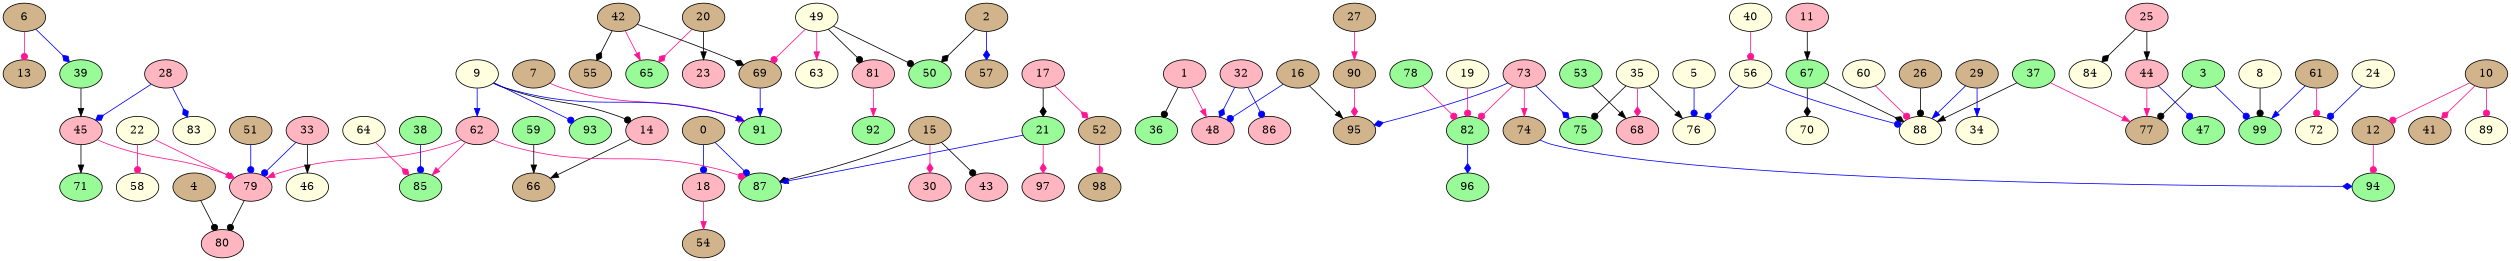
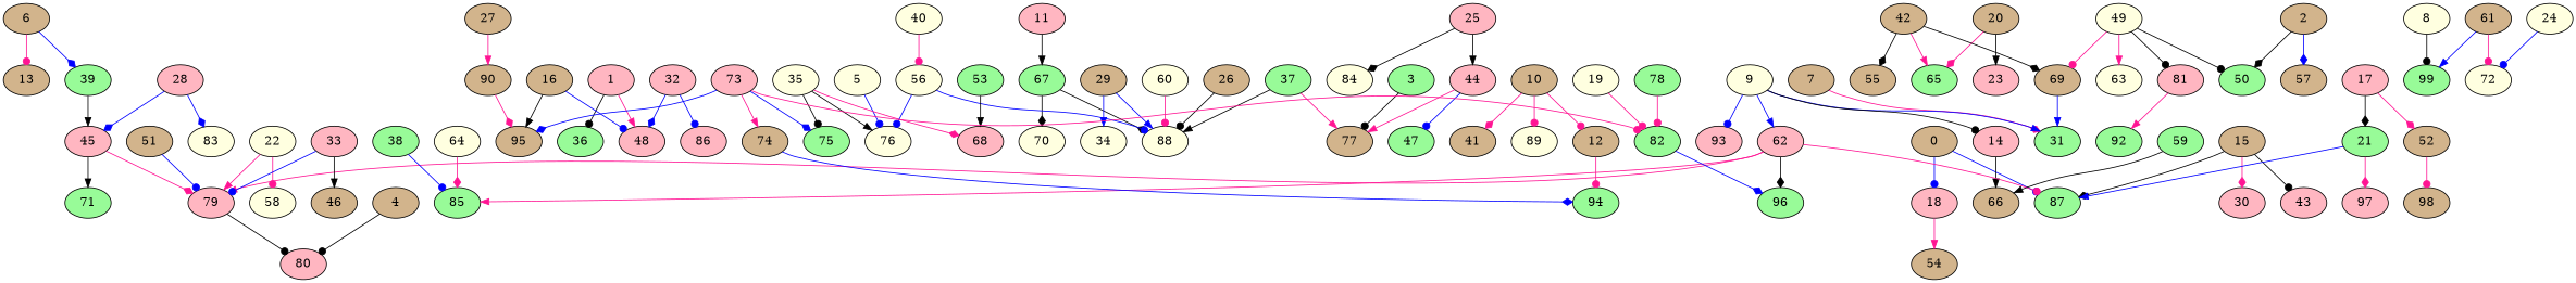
  digraph {
    node [fillcolor=tan style=filled]
    edge [arrowhead=dot color=deeppink weight=1]
    18 [fillcolor=lightpink]
    0
    87 [fillcolor=palegreen]
    54
    1 [fillcolor=lightpink]
    36 [fillcolor=palegreen]
    48 [fillcolor=lightpink]
    50 [fillcolor=palegreen]
    2
    57
    3 [fillcolor=palegreen]
    77
    99 [fillcolor=palegreen]
    80 [fillcolor=lightpink]
    4
    5 [fillcolor=lightyellow]
    76 [fillcolor=lightyellow]
    6
    13
    39 [fillcolor=palegreen]
    45 [fillcolor=lightpink]
-   91 [fillcolor=palegreen]
+   91 [fillcolor=palegreen label=31]
    7
    8 [fillcolor=lightyellow]
    9 [fillcolor=lightyellow]
    14 [fillcolor=lightpink]
    62 [fillcolor=lightpink]
-   93 [fillcolor=palegreen]
+   93 [fillcolor=lightpink]
    66
    79 [fillcolor=lightpink]
    85 [fillcolor=palegreen]
    96 [fillcolor=palegreen]
    10
    12
    41
    89 [fillcolor=lightyellow]
    94 [fillcolor=palegreen]
    11 [fillcolor=lightpink]
    67 [fillcolor=palegreen]
    88 [fillcolor=lightyellow]
    70 [fillcolor=lightyellow]
    15
    30 [fillcolor=lightpink]
    43 [fillcolor=lightpink]
    16
    95
    17 [fillcolor=lightpink]
    21 [fillcolor=palegreen]
    52
    97 [fillcolor=lightpink]
    98
    19 [fillcolor=lightyellow]
    82 [fillcolor=palegreen]
    23 [fillcolor=lightpink]
    20
    65 [fillcolor=palegreen]
    22 [fillcolor=lightyellow]
    58 [fillcolor=lightyellow]
    24 [fillcolor=lightyellow]
    72 [fillcolor=lightyellow]
    25 [fillcolor=lightpink]
    44 [fillcolor=lightpink]
    84 [fillcolor=lightyellow]
    47 [fillcolor=palegreen]
    26
    27
    90
    28 [fillcolor=lightpink]
    83 [fillcolor=lightyellow]
    71 [fillcolor=palegreen]
    29
    34 [fillcolor=lightyellow]
    32 [fillcolor=lightpink]
    86 [fillcolor=lightpink]
    33 [fillcolor=lightpink]
-   46 [fillcolor=lightyellow]
+   46
    35 [fillcolor=lightyellow]
    68 [fillcolor=lightpink]
    75 [fillcolor=palegreen]
    37 [fillcolor=palegreen]
    38 [fillcolor=palegreen]
    40 [fillcolor=lightyellow]
    56 [fillcolor=lightyellow]
    42
    55
    69
    49 [fillcolor=lightyellow]
    63 [fillcolor=lightyellow]
    81 [fillcolor=lightpink]
    92 [fillcolor=palegreen]
    51
    53 [fillcolor=palegreen]
    59 [fillcolor=palegreen]
    60 [fillcolor=lightyellow]
    61
    64 [fillcolor=lightyellow]
    73 [fillcolor=lightpink]
    74
    78 [fillcolor=palegreen]
    18 -> 54 [arrowhead=normal weight=6]
    0 -> 18 [color=blue weight=5]
    0 -> 87 [color=blue weight=3]
    1 -> 36 [color=black]
    1 -> 48 [arrowhead=normal]
    2 -> 50 [arrowhead=diamond color=black]
    2 -> 57 [arrowhead=diamond color=blue weight=5]
    3 -> 77 [color=black weight=4]
-   3 -> 99 [color=blue weight=2]
    4 -> 80 [color=black weight=4]
    5 -> 76 [color=blue weight=2]
    6 -> 13 [weight=4]
    6 -> 39 [arrowhead=diamond color=blue weight=2]
    39 -> 45 [arrowhead=normal color=black weight=4]
    45 -> 79 [arrowhead=diamond]
    45 -> 71 [arrowhead=normal color=black weight=2]
    7 -> 91 [arrowhead=diamond]
    8 -> 99 [color=black weight=6]
    9 -> 91 [arrowhead=normal color=blue]
    9 -> 14 [color=black]
    9 -> 62 [arrowhead=normal color=blue weight=3]
    9 -> 93 [color=blue weight=2]
    14 -> 66 [arrowhead=normal color=black]
    62 -> 87
    62 -> 79 [arrowhead=normal]
    62 -> 85 [arrowhead=normal weight=4]
+   62 -> 96 [arrowhead=diamond color=black weight=4]
    79 -> 80 [color=black weight=4]
    10 -> 12 [weight=3]
    10 -> 41 [arrowhead=diamond weight=6]
    10 -> 89 [weight=10]
    12 -> 94 [weight=4]
    11 -> 67 [arrowhead=normal color=black weight=2]
    67 -> 88 [arrowhead=diamond color=black]
    67 -> 70 [arrowhead=diamond color=black weight=7]
    15 -> 87 [arrowhead=diamond color=black]
    15 -> 30 [arrowhead=diamond weight=5]
    15 -> 43 [color=black weight=4]
    16 -> 48 [color=blue]
    16 -> 95 [arrowhead=normal color=black]
    17 -> 21 [arrowhead=diamond color=black weight=4]
    17 -> 52 [arrowhead=diamond]
    21 -> 87 [arrowhead=normal color=blue]
    21 -> 97 [arrowhead=diamond weight=5]
    52 -> 98 [weight=4]
    19 -> 82 [weight=2]
    82 -> 96 [arrowhead=diamond color=blue weight=2]
    20 -> 23 [arrowhead=normal color=black weight=2]
    20 -> 65 [arrowhead=diamond]
    22 -> 79 [arrowhead=normal]
    22 -> 58 [weight=2]
    24 -> 72 [color=blue]
    25 -> 44 [arrowhead=normal color=black weight=2]
    25 -> 84 [arrowhead=diamond color=black]
    44 -> 77 [arrowhead=normal weight=2]
    44 -> 47 [color=blue]
    26 -> 88 [color=black weight=5]
    27 -> 90 [arrowhead=normal weight=2]
    90 -> 95 [arrowhead=diamond]
    28 -> 45 [arrowhead=diamond color=blue]
    28 -> 83 [arrowhead=diamond color=blue]
    29 -> 88 [arrowhead=normal color=blue weight=2]
    29 -> 34 [arrowhead=normal color=blue]
    32 -> 48 [arrowhead=diamond color=blue]
    32 -> 86 [color=blue weight=2]
    33 -> 79 [color=blue weight=2]
    33 -> 46 [arrowhead=normal color=black weight=2]
    35 -> 76 [arrowhead=normal color=black weight=2]
    35 -> 68 [arrowhead=diamond weight=2]
    35 -> 75 [color=black weight=2]
    37 -> 77 [arrowhead=normal weight=2]
    37 -> 88 [arrowhead=normal color=black weight=2]
    38 -> 85 [color=blue weight=4]
    40 -> 56 [weight=7]
    56 -> 76 [color=blue]
    56 -> 88 [color=blue weight=2]
    42 -> 65 [arrowhead=normal]
    42 -> 55 [arrowhead=diamond color=black weight=3]
    42 -> 69 [arrowhead=diamond color=black weight=2]
    69 -> 91 [arrowhead=normal color=blue weight=3]
    49 -> 50 [color=black weight=2]
    49 -> 69 [weight=3]
    49 -> 63 [arrowhead=normal weight=4]
    49 -> 81 [color=black weight=4]
    81 -> 92 [arrowhead=normal weight=3]
    51 -> 79 [color=blue weight=3]
    53 -> 68 [arrowhead=normal color=black weight=4]
    59 -> 66 [arrowhead=normal color=black weight=2]
    60 -> 88 [weight=4]
    61 -> 99 [arrowhead=normal color=blue weight=2]
    61 -> 72 [weight=2]
    64 -> 85 [arrowhead=diamond weight=2]
    73 -> 95 [arrowhead=diamond color=blue]
    73 -> 82
    73 -> 75 [arrowhead=diamond color=blue]
    73 -> 74 [arrowhead=normal]
    74 -> 94 [arrowhead=diamond color=blue weight=3]
    78 -> 82 [weight=2]
  }
